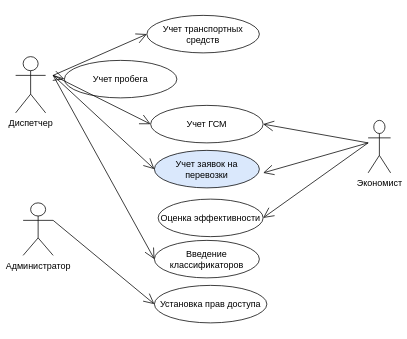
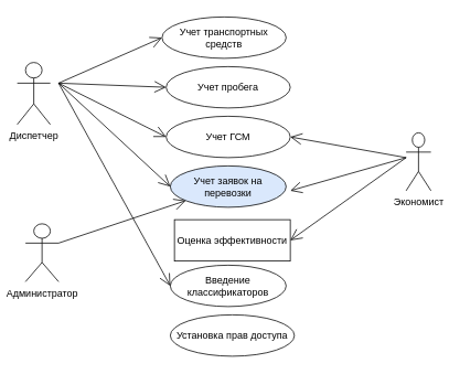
  <mxCell id="0" />
  <mxCell id="1" parent="0" />
  <mxCell id="2" value="Диспетчер" style="shape=umlActor;verticalLabelPosition=bottom;verticalAlign=top;html=1;" vertex="1" parent="1"><mxGeometry x="20" y="75" width="40" height="75" as="geometry" /></mxCell>
  <mxCell id="3" value="Администратор" style="shape=umlActor;verticalLabelPosition=bottom;verticalAlign=top;html=1;" vertex="1" parent="1"><mxGeometry x="30" y="270" width="40" height="70" as="geometry" /></mxCell>
  <mxCell id="4" value="Экономист" style="shape=umlActor;verticalLabelPosition=bottom;verticalAlign=top;html=1;" vertex="1" parent="1"><mxGeometry x="490" y="160" width="30" height="70" as="geometry" /></mxCell>
  <mxCell id="5" value="Учет транспортных средств" style="ellipse;whiteSpace=wrap;html=1;" vertex="1" parent="1"><mxGeometry x="195" y="20" width="150" height="50" as="geometry" /></mxCell>
  <mxCell id="6" value="Учет ГСМ" style="ellipse;whiteSpace=wrap;html=1;" vertex="1" parent="1"><mxGeometry x="200" y="140" width="150" height="50" as="geometry" /></mxCell>
  <mxCell id="7" value="Учет заявок на перевозки" style="ellipse;whiteSpace=wrap;html=1;fillColor=#dae8fc;" vertex="1" parent="1"><mxGeometry x="205" y="200" width="140" height="50" as="geometry" /></mxCell>
- <mxCell id="8" value="Учет пробега" style="ellipse;whiteSpace=wrap;html=1;" vertex="1" parent="1"><mxGeometry x="85" y="80" width="150" height="50" as="geometry" /></mxCell>
- <mxCell id="9" value="Оценка эффективности" style="ellipse;whiteSpace=wrap;html=1;" vertex="1" parent="1"><mxGeometry x="210" y="265" width="140" height="50" as="geometry" /></mxCell>
+ <mxCell id="8" value="Учет пробега" style="ellipse;whiteSpace=wrap;html=1;" vertex="1" parent="1"><mxGeometry x="200" y="80" width="150" height="50" as="geometry" /></mxCell>
+ <mxCell id="9" value="Оценка эффективности" style="whiteSpace=wrap;html=1;rounded=0;" vertex="1" parent="1"><mxGeometry x="210" y="265" width="140" height="50" as="geometry" /></mxCell>
  <mxCell id="10" value="Введение классификаторов" style="ellipse;whiteSpace=wrap;html=1;" vertex="1" parent="1"><mxGeometry x="205" y="320" width="140" height="50" as="geometry" /></mxCell>
  <mxCell id="11" value="Установка прав доступа" style="ellipse;whiteSpace=wrap;html=1;" vertex="1" parent="1"><mxGeometry x="205" y="380" width="150" height="50" as="geometry" /></mxCell>
  <mxCell id="12" value="" style="endArrow=open;endFill=1;endSize=12;html=1;" edge="1" parent="1"><mxGeometry width="160" relative="1" as="geometry"><mxPoint x="490" y="190" as="sourcePoint" /><mxPoint x="350" y="230" as="targetPoint" /></mxGeometry></mxCell>
  <mxCell id="13" value="" style="endArrow=open;endFill=1;endSize=12;html=1;entryX=1;entryY=0.5;entryDx=0;entryDy=0;" edge="1" parent="1" target="6"><mxGeometry width="160" relative="1" as="geometry"><mxPoint x="490" y="190" as="sourcePoint" /><mxPoint x="630" y="104.5" as="targetPoint" /></mxGeometry></mxCell>
  <mxCell id="14" value="" style="endArrow=open;endFill=1;endSize=12;html=1;entryX=0;entryY=0.5;entryDx=0;entryDy=0;" edge="1" parent="1" target="5"><mxGeometry width="160" relative="1" as="geometry"><mxPoint x="70" y="100" as="sourcePoint" /><mxPoint x="210" y="100" as="targetPoint" /></mxGeometry></mxCell>
  <mxCell id="15" value="" style="endArrow=open;endFill=1;endSize=12;html=1;entryX=0;entryY=0.5;entryDx=0;entryDy=0;" edge="1" parent="1" target="8"><mxGeometry width="160" relative="1" as="geometry"><mxPoint x="70" y="100" as="sourcePoint" /><mxPoint x="205" y="55" as="targetPoint" /></mxGeometry></mxCell>
  <mxCell id="16" value="" style="endArrow=open;endFill=1;endSize=12;html=1;entryX=0;entryY=0.5;entryDx=0;entryDy=0;" edge="1" parent="1" target="6"><mxGeometry width="160" relative="1" as="geometry"><mxPoint x="70" y="100" as="sourcePoint" /><mxPoint x="215" y="65" as="targetPoint" /></mxGeometry></mxCell>
  <mxCell id="17" value="" style="endArrow=open;endFill=1;endSize=12;html=1;entryX=0;entryY=0.5;entryDx=0;entryDy=0;" edge="1" parent="1" target="7"><mxGeometry width="160" relative="1" as="geometry"><mxPoint x="70" y="100" as="sourcePoint" /><mxPoint x="225" y="75" as="targetPoint" /></mxGeometry></mxCell>
  <mxCell id="18" value="" style="endArrow=open;endFill=1;endSize=12;html=1;entryX=0;entryY=0.5;entryDx=0;entryDy=0;" edge="1" parent="1" target="10"><mxGeometry width="160" relative="1" as="geometry"><mxPoint x="70" y="100" as="sourcePoint" /><mxPoint x="235" y="85" as="targetPoint" /></mxGeometry></mxCell>
- <mxCell id="19" value="" style="endArrow=open;endFill=1;endSize=12;html=1;entryX=0;entryY=0.5;entryDx=0;entryDy=0;exitX=1;exitY=0.333;exitDx=0;exitDy=0;exitPerimeter=0;" edge="1" parent="1" source="3" target="11"><mxGeometry width="160" relative="1" as="geometry"><mxPoint x="120" y="150" as="sourcePoint" /><mxPoint x="245" y="95" as="targetPoint" /></mxGeometry></mxCell>
+ <mxCell id="19" value="" style="endArrow=open;endFill=1;endSize=12;html=1;exitX=1;exitY=0.333;exitDx=0;exitDy=0;exitPerimeter=0;" edge="1" parent="1" source="3" target="7"><mxGeometry width="160" relative="1" as="geometry"><mxPoint x="120" y="150" as="sourcePoint" /><mxPoint x="245" y="95" as="targetPoint" /></mxGeometry></mxCell>
  <mxCell id="20" value="" style="endArrow=open;endFill=1;endSize=12;html=1;entryX=1;entryY=0.5;entryDx=0;entryDy=0;" edge="1" parent="1" target="9"><mxGeometry width="160" relative="1" as="geometry"><mxPoint x="490" y="190" as="sourcePoint" /><mxPoint x="265" y="115" as="targetPoint" /></mxGeometry></mxCell>
